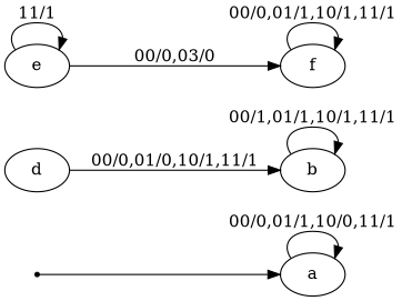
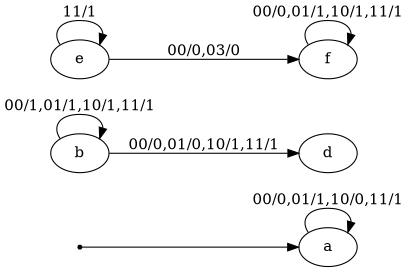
  digraph {
    rankdir=LR
    INIT [shape=point]
    n2 [label=a]
    n3 [label=b]
    n4 [label=d]
    n5 [label=e]
    n6 [label=f]
    INIT -> n2
    n2 -> n2 [label="00/0,01/1,10/0,11/1"]
    n3 -> n3 [label="00/1,01/1,10/1,11/1"]
-   n4 -> n3 [label="00/0,01/0,10/1,11/1"]
+   n3 -> n4 [label="00/0,01/0,10/1,11/1"]
    n5 -> n5 [label="11/1"]
    n5 -> n6 [label="00/0,03/0"]
    n6 -> n6 [label="00/0,01/1,10/1,11/1"]
  }
